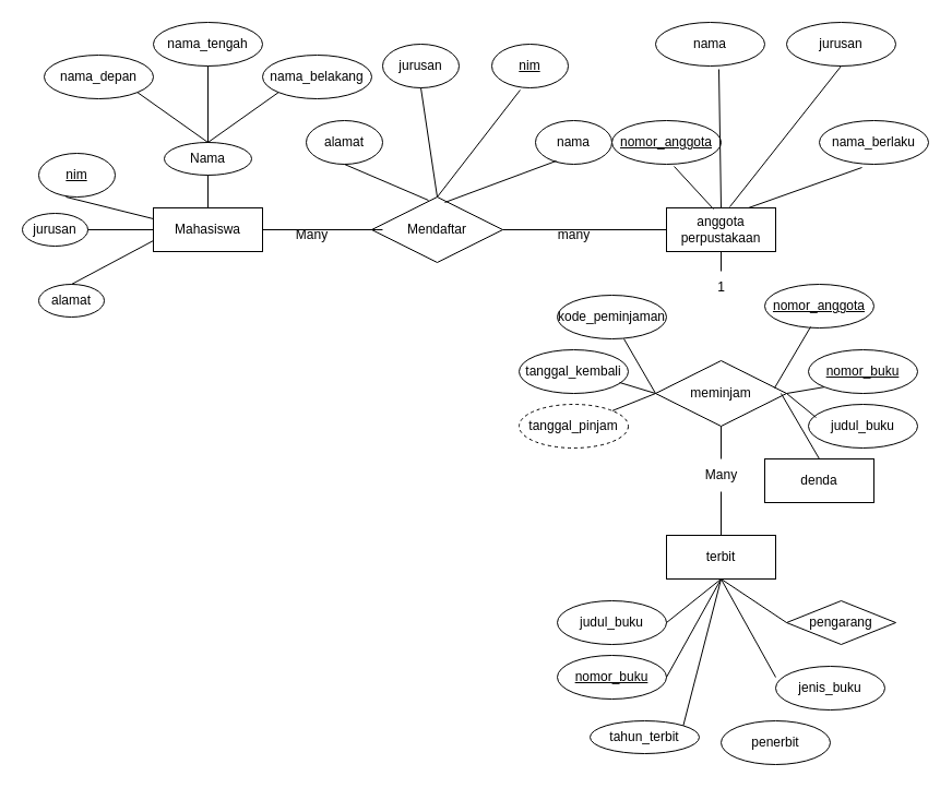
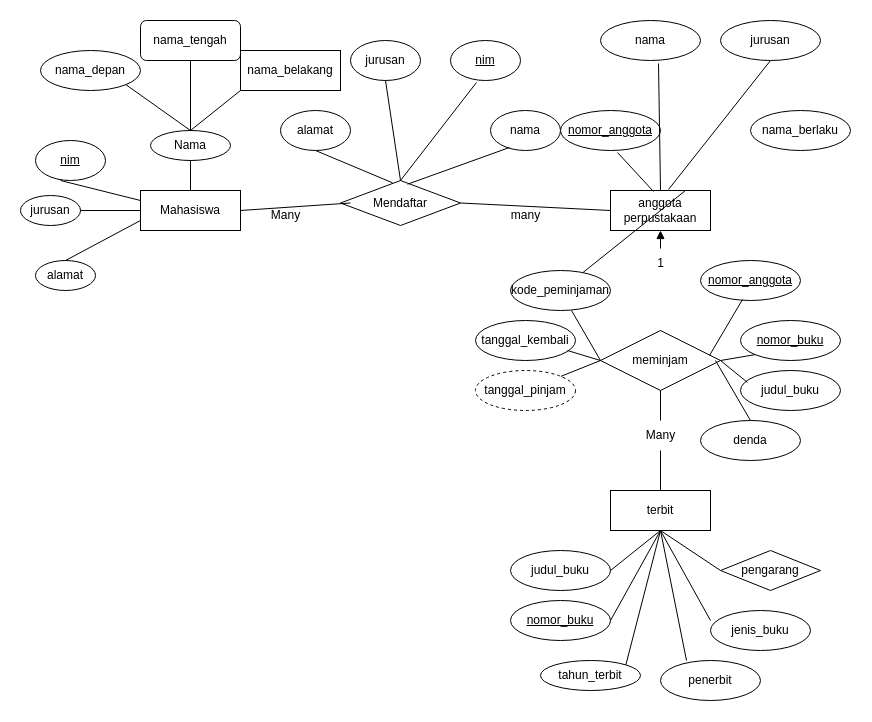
  <mxCell id="0" />
  <mxCell id="1" parent="0" />
  <mxCell id="2" value="Mahasiswa" style="whiteSpace=wrap;html=1;align=center;" vertex="1" parent="1"><mxGeometry x="140" y="190" width="100" height="40" as="geometry" /></mxCell>
  <mxCell id="3" value="anggota&lt;div&gt;perpustakaan&lt;/div&gt;" style="whiteSpace=wrap;html=1;align=center;" vertex="1" parent="1"><mxGeometry x="610" y="190" width="100" height="40" as="geometry" /></mxCell>
- <mxCell id="4" value="Mendaftar" style="shape=rhombus;perimeter=rhombusPerimeter;whiteSpace=wrap;html=1;align=center;" vertex="1" parent="1"><mxGeometry x="340" y="180" width="120" height="60" as="geometry" /></mxCell>
+ <mxCell id="4" value="Mendaftar" style="shape=rhombus;perimeter=rhombusPerimeter;whiteSpace=wrap;html=1;align=center;" vertex="1" parent="1"><mxGeometry x="340" y="180" width="120" height="45" as="geometry" /></mxCell>
  <mxCell id="5" value="" style="endArrow=none;html=1;rounded=0;exitX=1;exitY=0.5;exitDx=0;exitDy=0;exitPerimeter=0;entryX=0.083;entryY=0.5;entryDx=0;entryDy=0;entryPerimeter=0;" edge="1" parent="1" source="2" target="4"><mxGeometry relative="1" as="geometry"><mxPoint x="220" y="210" as="sourcePoint" /><mxPoint x="340" y="210" as="targetPoint" /></mxGeometry></mxCell>
  <mxCell id="6" value="" style="endArrow=none;html=1;rounded=0;entryX=0;entryY=0.5;entryDx=0;entryDy=0;exitX=1;exitY=0.5;exitDx=0;exitDy=0;" edge="1" parent="1" source="4" target="3"><mxGeometry relative="1" as="geometry"><mxPoint x="490" y="210" as="sourcePoint" /><mxPoint x="600" y="210" as="targetPoint" /></mxGeometry></mxCell>
  <mxCell id="7" value="Nama" style="ellipse;whiteSpace=wrap;html=1;align=center;" vertex="1" parent="1"><mxGeometry x="150" y="130" width="80" height="30" as="geometry" /></mxCell>
  <mxCell id="8" value="nama_depan" style="ellipse;whiteSpace=wrap;html=1;align=center;" vertex="1" parent="1"><mxGeometry x="40" y="50" width="100" height="40" as="geometry" /></mxCell>
- <mxCell id="9" value="nama_tengah" style="ellipse;whiteSpace=wrap;html=1;align=center;" vertex="1" parent="1"><mxGeometry x="140" y="20" width="100" height="40" as="geometry" /></mxCell>
- <mxCell id="10" value="nama_belakang" style="ellipse;whiteSpace=wrap;html=1;align=center;" vertex="1" parent="1"><mxGeometry x="240" y="50" width="100" height="40" as="geometry" /></mxCell>
+ <mxCell id="9" value="nama_tengah" style="whiteSpace=wrap;html=1;align=center;rounded=1;" vertex="1" parent="1"><mxGeometry x="140" y="20" width="100" height="40" as="geometry" /></mxCell>
+ <mxCell id="10" value="nama_belakang" style="whiteSpace=wrap;html=1;align=center;rounded=0;" vertex="1" parent="1"><mxGeometry x="240" y="50" width="100" height="40" as="geometry" /></mxCell>
  <mxCell id="11" value="" style="endArrow=none;html=1;rounded=0;entryX=0.5;entryY=0;entryDx=0;entryDy=0;exitX=0.5;exitY=1;exitDx=0;exitDy=0;" edge="1" parent="1" source="7" target="2"><mxGeometry relative="1" as="geometry"><mxPoint x="120" y="170" as="sourcePoint" /><mxPoint x="280" y="170" as="targetPoint" /></mxGeometry></mxCell>
  <mxCell id="12" value="" style="endArrow=none;html=1;rounded=0;entryX=0.5;entryY=1;entryDx=0;entryDy=0;exitX=0.5;exitY=0;exitDx=0;exitDy=0;" edge="1" parent="1" source="7" target="9"><mxGeometry relative="1" as="geometry"><mxPoint x="80" y="90" as="sourcePoint" /><mxPoint x="240" y="90" as="targetPoint" /></mxGeometry></mxCell>
  <mxCell id="13" value="" style="endArrow=none;html=1;rounded=0;exitX=0;exitY=1;exitDx=0;exitDy=0;entryX=0.5;entryY=0;entryDx=0;entryDy=0;" edge="1" parent="1" source="10" target="7"><mxGeometry relative="1" as="geometry"><mxPoint x="250" y="140" as="sourcePoint" /><mxPoint x="410" y="140" as="targetPoint" /></mxGeometry></mxCell>
  <mxCell id="14" value="" style="endArrow=none;html=1;rounded=0;entryX=1;entryY=1;entryDx=0;entryDy=0;exitX=0.5;exitY=0;exitDx=0;exitDy=0;" edge="1" parent="1" source="7" target="8"><mxGeometry relative="1" as="geometry"><mxPoint x="190" y="130" as="sourcePoint" /><mxPoint x="210" y="130" as="targetPoint" /></mxGeometry></mxCell>
  <mxCell id="15" value="jurusan" style="ellipse;whiteSpace=wrap;html=1;align=center;" vertex="1" parent="1"><mxGeometry x="20" y="195" width="60" height="30" as="geometry" /></mxCell>
  <mxCell id="16" value="nim" style="ellipse;whiteSpace=wrap;html=1;align=center;fontStyle=4;" vertex="1" parent="1"><mxGeometry x="35" y="140" width="70" height="40" as="geometry" /></mxCell>
  <mxCell id="17" value="alamat" style="ellipse;whiteSpace=wrap;html=1;align=center;" vertex="1" parent="1"><mxGeometry x="35" y="260" width="60" height="30" as="geometry" /></mxCell>
  <mxCell id="18" value="" style="endArrow=none;html=1;rounded=0;exitX=1;exitY=0.5;exitDx=0;exitDy=0;entryX=0;entryY=0.5;entryDx=0;entryDy=0;" edge="1" parent="1" source="15" target="2"><mxGeometry relative="1" as="geometry"><mxPoint x="130" y="260" as="sourcePoint" /><mxPoint x="290" y="260" as="targetPoint" /></mxGeometry></mxCell>
  <mxCell id="19" value="" style="endArrow=none;html=1;rounded=0;exitX=0.5;exitY=0;exitDx=0;exitDy=0;entryX=0;entryY=0.75;entryDx=0;entryDy=0;" edge="1" parent="1" source="17" target="2"><mxGeometry relative="1" as="geometry"><mxPoint x="140" y="270" as="sourcePoint" /><mxPoint x="300" y="270" as="targetPoint" /></mxGeometry></mxCell>
  <mxCell id="20" value="" style="endArrow=none;html=1;rounded=0;entryX=0;entryY=0.25;entryDx=0;entryDy=0;exitX=0.357;exitY=1;exitDx=0;exitDy=0;exitPerimeter=0;" edge="1" parent="1" source="16" target="2"><mxGeometry relative="1" as="geometry"><mxPoint x="70" y="180" as="sourcePoint" /><mxPoint x="230" y="180" as="targetPoint" /></mxGeometry></mxCell>
  <mxCell id="21" value="jurusan" style="ellipse;whiteSpace=wrap;html=1;align=center;" vertex="1" parent="1"><mxGeometry x="350" y="40" width="70" height="40" as="geometry" /></mxCell>
  <mxCell id="22" value="alamat" style="ellipse;whiteSpace=wrap;html=1;align=center;" vertex="1" parent="1"><mxGeometry x="280" y="110" width="70" height="40" as="geometry" /></mxCell>
  <mxCell id="23" value="nama" style="ellipse;whiteSpace=wrap;html=1;align=center;" vertex="1" parent="1"><mxGeometry x="490" y="110" width="70" height="40" as="geometry" /></mxCell>
  <mxCell id="24" value="nim" style="ellipse;whiteSpace=wrap;html=1;align=center;fontStyle=4;" vertex="1" parent="1"><mxGeometry x="450" y="40" width="70" height="40" as="geometry" /></mxCell>
  <mxCell id="25" value="" style="endArrow=none;html=1;rounded=0;exitX=0.5;exitY=1;exitDx=0;exitDy=0;entryX=0.5;entryY=0;entryDx=0;entryDy=0;" edge="1" parent="1" source="21" target="4"><mxGeometry relative="1" as="geometry"><mxPoint x="370" y="100" as="sourcePoint" /><mxPoint x="400" y="180" as="targetPoint" /></mxGeometry></mxCell>
  <mxCell id="26" value="" style="endArrow=none;html=1;rounded=0;exitX=0.5;exitY=0;exitDx=0;exitDy=0;entryX=0.371;entryY=1.05;entryDx=0;entryDy=0;entryPerimeter=0;" edge="1" parent="1" source="4" target="24"><mxGeometry relative="1" as="geometry"><mxPoint x="420" y="110" as="sourcePoint" /><mxPoint x="580" y="110" as="targetPoint" /></mxGeometry></mxCell>
  <mxCell id="27" value="" style="endArrow=none;html=1;rounded=0;entryX=0.433;entryY=0.05;entryDx=0;entryDy=0;entryPerimeter=0;exitX=0.5;exitY=1;exitDx=0;exitDy=0;" edge="1" parent="1" source="22" target="4"><mxGeometry relative="1" as="geometry"><mxPoint x="310" y="170" as="sourcePoint" /><mxPoint x="470" y="170" as="targetPoint" /></mxGeometry></mxCell>
  <mxCell id="28" value="" style="endArrow=none;html=1;rounded=0;exitX=0.558;exitY=0.083;exitDx=0;exitDy=0;exitPerimeter=0;entryX=0.271;entryY=0.925;entryDx=0;entryDy=0;entryPerimeter=0;" edge="1" parent="1" source="4" target="23"><mxGeometry relative="1" as="geometry"><mxPoint x="420" y="180" as="sourcePoint" /><mxPoint x="500" y="150" as="targetPoint" /></mxGeometry></mxCell>
  <mxCell id="29" value="nama" style="ellipse;whiteSpace=wrap;html=1;align=center;" vertex="1" parent="1"><mxGeometry x="600" y="20" width="100" height="40" as="geometry" /></mxCell>
  <mxCell id="30" value="jurusan" style="ellipse;whiteSpace=wrap;html=1;align=center;" vertex="1" parent="1"><mxGeometry x="720" y="20" width="100" height="40" as="geometry" /></mxCell>
  <mxCell id="31" value="nama_berlaku" style="ellipse;whiteSpace=wrap;html=1;align=center;" vertex="1" parent="1"><mxGeometry x="750" y="110" width="100" height="40" as="geometry" /></mxCell>
  <mxCell id="32" value="nomor_anggota" style="ellipse;whiteSpace=wrap;html=1;align=center;fontStyle=4;" vertex="1" parent="1"><mxGeometry x="560" y="110" width="100" height="40" as="geometry" /></mxCell>
  <mxCell id="33" value="" style="endArrow=none;html=1;rounded=0;exitX=0.58;exitY=1.075;exitDx=0;exitDy=0;exitPerimeter=0;entryX=0.5;entryY=0;entryDx=0;entryDy=0;" edge="1" parent="1" source="29" target="3"><mxGeometry relative="1" as="geometry"><mxPoint x="630" y="80" as="sourcePoint" /><mxPoint x="790" y="80" as="targetPoint" /></mxGeometry></mxCell>
  <mxCell id="34" value="" style="endArrow=none;html=1;rounded=0;entryX=0.5;entryY=1;entryDx=0;entryDy=0;exitX=0.58;exitY=-0.025;exitDx=0;exitDy=0;exitPerimeter=0;" edge="1" parent="1" source="3" target="30"><mxGeometry relative="1" as="geometry"><mxPoint x="680" y="90" as="sourcePoint" /><mxPoint x="840" y="90" as="targetPoint" /></mxGeometry></mxCell>
  <mxCell id="35" value="" style="endArrow=none;html=1;rounded=0;entryX=0.43;entryY=0.025;entryDx=0;entryDy=0;entryPerimeter=0;exitX=0.57;exitY=1.05;exitDx=0;exitDy=0;exitPerimeter=0;" edge="1" parent="1" source="32" target="3"><mxGeometry relative="1" as="geometry"><mxPoint x="500" y="160" as="sourcePoint" /><mxPoint x="660" y="160" as="targetPoint" /></mxGeometry></mxCell>
- <mxCell id="36" value="" style="endArrow=none;html=1;rounded=0;entryX=0.39;entryY=1.075;entryDx=0;entryDy=0;entryPerimeter=0;exitX=0.75;exitY=0;exitDx=0;exitDy=0;" edge="1" parent="1" source="3" target="31"><mxGeometry relative="1" as="geometry"><mxPoint x="610" y="250" as="sourcePoint" /><mxPoint x="770" y="250" as="targetPoint" /></mxGeometry></mxCell>
+ <mxCell id="36" value="" style="endArrow=none;html=1;rounded=0;exitX=0.75;exitY=0;exitDx=0;exitDy=0;" edge="1" parent="1" source="3" target="41"><mxGeometry relative="1" as="geometry"><mxPoint x="610" y="250" as="sourcePoint" /><mxPoint x="770" y="250" as="targetPoint" /></mxGeometry></mxCell>
  <mxCell id="37" value="meminjam" style="shape=rhombus;perimeter=rhombusPerimeter;whiteSpace=wrap;html=1;align=center;" vertex="1" parent="1"><mxGeometry x="600" y="330" width="120" height="60" as="geometry" /></mxCell>
- <mxCell id="38" value="" style="endArrow=none;html=1;rounded=0;exitX=0.5;exitY=0;exitDx=0;exitDy=0;entryX=0.5;entryY=1;entryDx=0;entryDy=0;" edge="1" parent="1" source="69" target="3"><mxGeometry relative="1" as="geometry"><mxPoint x="600" y="270" as="sourcePoint" /><mxPoint x="760" y="270" as="targetPoint" /></mxGeometry></mxCell>
+ <mxCell id="38" value="" style="endArrow=block;html=1;rounded=0;exitX=0.5;exitY=0;exitDx=0;exitDy=0;entryX=0.5;entryY=1;entryDx=0;entryDy=0;" edge="1" parent="1" source="69" target="3"><mxGeometry relative="1" as="geometry"><mxPoint x="600" y="270" as="sourcePoint" /><mxPoint x="760" y="270" as="targetPoint" /></mxGeometry></mxCell>
  <mxCell id="39" value="tanggal_pinjam" style="ellipse;whiteSpace=wrap;html=1;align=center;dashed=1;" vertex="1" parent="1"><mxGeometry x="475" y="370" width="100" height="40" as="geometry" /></mxCell>
  <mxCell id="40" value="tanggal_kembali" style="ellipse;whiteSpace=wrap;html=1;align=center;" vertex="1" parent="1"><mxGeometry x="475" y="320" width="100" height="40" as="geometry" /></mxCell>
  <mxCell id="41" value="kode_peminjaman" style="ellipse;whiteSpace=wrap;html=1;align=center;" vertex="1" parent="1"><mxGeometry x="510" y="270" width="100" height="40" as="geometry" /></mxCell>
  <mxCell id="42" value="" style="endArrow=none;html=1;rounded=0;exitX=0.92;exitY=0.75;exitDx=0;exitDy=0;entryX=0;entryY=0.5;entryDx=0;entryDy=0;exitPerimeter=0;" edge="1" parent="1" source="40" target="37"><mxGeometry relative="1" as="geometry"><mxPoint x="590" y="340" as="sourcePoint" /><mxPoint x="750" y="340" as="targetPoint" /></mxGeometry></mxCell>
  <mxCell id="43" value="" style="endArrow=none;html=1;rounded=0;exitX=1;exitY=0;exitDx=0;exitDy=0;entryX=0;entryY=0.5;entryDx=0;entryDy=0;" edge="1" parent="1" source="39" target="37"><mxGeometry relative="1" as="geometry"><mxPoint x="610" y="400" as="sourcePoint" /><mxPoint x="770" y="400" as="targetPoint" /></mxGeometry></mxCell>
  <mxCell id="44" value="" style="endArrow=none;html=1;rounded=0;exitX=0.61;exitY=1;exitDx=0;exitDy=0;entryX=0;entryY=0.5;entryDx=0;entryDy=0;exitPerimeter=0;" edge="1" parent="1" source="41" target="37"><mxGeometry relative="1" as="geometry"><mxPoint x="650" y="300" as="sourcePoint" /><mxPoint x="810" y="300" as="targetPoint" /></mxGeometry></mxCell>
  <mxCell id="45" value="nomor_buku" style="ellipse;whiteSpace=wrap;html=1;align=center;fontStyle=4;" vertex="1" parent="1"><mxGeometry x="740" y="320" width="100" height="40" as="geometry" /></mxCell>
- <mxCell id="46" value="denda" style="whiteSpace=wrap;html=1;align=center;rounded=0;" vertex="1" parent="1"><mxGeometry x="700" y="420" width="100" height="40" as="geometry" /></mxCell>
+ <mxCell id="46" value="denda" style="ellipse;whiteSpace=wrap;html=1;align=center;" vertex="1" parent="1"><mxGeometry x="700" y="420" width="100" height="40" as="geometry" /></mxCell>
  <mxCell id="47" value="judul_buku" style="ellipse;whiteSpace=wrap;html=1;align=center;" vertex="1" parent="1"><mxGeometry x="740" y="370" width="100" height="40" as="geometry" /></mxCell>
  <mxCell id="48" value="nomor_anggota" style="ellipse;whiteSpace=wrap;html=1;align=center;fontStyle=4;" vertex="1" parent="1"><mxGeometry x="700" y="260" width="100" height="40" as="geometry" /></mxCell>
  <mxCell id="49" value="" style="endArrow=none;html=1;rounded=0;entryX=0.42;entryY=0.975;entryDx=0;entryDy=0;entryPerimeter=0;exitX=0.908;exitY=0.417;exitDx=0;exitDy=0;exitPerimeter=0;" edge="1" parent="1" source="37" target="48"><mxGeometry relative="1" as="geometry"><mxPoint x="610" y="310" as="sourcePoint" /><mxPoint x="770" y="310" as="targetPoint" /></mxGeometry></mxCell>
  <mxCell id="50" value="" style="endArrow=none;html=1;rounded=0;entryX=0;entryY=1;entryDx=0;entryDy=0;exitX=1;exitY=0.5;exitDx=0;exitDy=0;" edge="1" parent="1" source="37" target="45"><mxGeometry relative="1" as="geometry"><mxPoint x="650" y="370" as="sourcePoint" /><mxPoint x="810" y="370" as="targetPoint" /></mxGeometry></mxCell>
  <mxCell id="51" value="" style="endArrow=none;html=1;rounded=0;entryX=0.07;entryY=0.3;entryDx=0;entryDy=0;entryPerimeter=0;" edge="1" parent="1" target="47"><mxGeometry relative="1" as="geometry"><mxPoint x="720" y="360" as="sourcePoint" /><mxPoint x="780" y="400" as="targetPoint" /></mxGeometry></mxCell>
  <mxCell id="52" value="" style="endArrow=none;html=1;rounded=0;exitX=0.5;exitY=0;exitDx=0;exitDy=0;entryX=0.958;entryY=0.5;entryDx=0;entryDy=0;entryPerimeter=0;" edge="1" parent="1" source="46" target="37"><mxGeometry relative="1" as="geometry"><mxPoint x="560" y="410" as="sourcePoint" /><mxPoint x="710" y="360" as="targetPoint" /></mxGeometry></mxCell>
  <mxCell id="53" value="terbit" style="whiteSpace=wrap;html=1;align=center;" vertex="1" parent="1"><mxGeometry x="610" y="490" width="100" height="40" as="geometry" /></mxCell>
  <mxCell id="54" value="" style="endArrow=none;html=1;rounded=0;entryX=0.5;entryY=1;entryDx=0;entryDy=0;exitX=0.5;exitY=0;exitDx=0;exitDy=0;" edge="1" parent="1" source="68" target="37"><mxGeometry relative="1" as="geometry"><mxPoint x="530" y="480" as="sourcePoint" /><mxPoint x="690" y="480" as="targetPoint" /></mxGeometry></mxCell>
  <mxCell id="55" value="nomor_buku" style="ellipse;whiteSpace=wrap;html=1;align=center;fontStyle=4;" vertex="1" parent="1"><mxGeometry x="510" y="600" width="100" height="40" as="geometry" /></mxCell>
  <mxCell id="56" value="pengarang" style="rhombus;whiteSpace=wrap;html=1;align=center;" vertex="1" parent="1"><mxGeometry x="720" y="550" width="100" height="40" as="geometry" /></mxCell>
  <mxCell id="57" value="jenis_buku" style="ellipse;whiteSpace=wrap;html=1;align=center;" vertex="1" parent="1"><mxGeometry x="710" y="610" width="100" height="40" as="geometry" /></mxCell>
  <mxCell id="58" value="tahun_terbit" style="ellipse;whiteSpace=wrap;html=1;align=center;" vertex="1" parent="1"><mxGeometry x="540" y="660" width="100" height="30" as="geometry" /></mxCell>
  <mxCell id="59" value="penerbit" style="ellipse;whiteSpace=wrap;html=1;align=center;" vertex="1" parent="1"><mxGeometry x="660" y="660" width="100" height="40" as="geometry" /></mxCell>
  <mxCell id="60" value="judul_buku" style="ellipse;whiteSpace=wrap;html=1;align=center;" vertex="1" parent="1"><mxGeometry x="510" y="550" width="100" height="40" as="geometry" /></mxCell>
  <mxCell id="61" value="" style="endArrow=none;html=1;rounded=0;entryX=0.5;entryY=1;entryDx=0;entryDy=0;exitX=1;exitY=0.5;exitDx=0;exitDy=0;" edge="1" parent="1" source="60" target="53"><mxGeometry relative="1" as="geometry"><mxPoint x="500" y="540" as="sourcePoint" /><mxPoint x="660" y="540" as="targetPoint" /></mxGeometry></mxCell>
  <mxCell id="62" value="" style="endArrow=none;html=1;rounded=0;exitX=1;exitY=0.5;exitDx=0;exitDy=0;entryX=0.5;entryY=1;entryDx=0;entryDy=0;" edge="1" parent="1" source="55" target="53"><mxGeometry relative="1" as="geometry"><mxPoint x="650" y="600" as="sourcePoint" /><mxPoint x="810" y="600" as="targetPoint" /></mxGeometry></mxCell>
  <mxCell id="63" value="" style="endArrow=none;html=1;rounded=0;exitX=1;exitY=0;exitDx=0;exitDy=0;entryX=0.5;entryY=1;entryDx=0;entryDy=0;" edge="1" parent="1" source="58" target="53"><mxGeometry relative="1" as="geometry"><mxPoint x="650" y="600" as="sourcePoint" /><mxPoint x="810" y="600" as="targetPoint" /></mxGeometry></mxCell>
+ <mxCell id="64" value="" style="endArrow=none;html=1;rounded=0;exitX=0.5;exitY=1;exitDx=0;exitDy=0;entryX=0.26;entryY=0;entryDx=0;entryDy=0;entryPerimeter=0;" edge="1" parent="1" source="53" target="59"><mxGeometry relative="1" as="geometry"><mxPoint x="700" y="540" as="sourcePoint" /><mxPoint x="860" y="540" as="targetPoint" /></mxGeometry></mxCell>
  <mxCell id="65" value="" style="endArrow=none;html=1;rounded=0;entryX=0;entryY=0.5;entryDx=0;entryDy=0;exitX=0.5;exitY=1;exitDx=0;exitDy=0;" edge="1" parent="1" source="53" target="56"><mxGeometry relative="1" as="geometry"><mxPoint x="690" y="540" as="sourcePoint" /><mxPoint x="850" y="540" as="targetPoint" /></mxGeometry></mxCell>
  <mxCell id="66" value="" style="endArrow=none;html=1;rounded=0;exitX=0.5;exitY=1;exitDx=0;exitDy=0;" edge="1" parent="1" source="53"><mxGeometry relative="1" as="geometry"><mxPoint x="720" y="520" as="sourcePoint" /><mxPoint x="710" y="620" as="targetPoint" /></mxGeometry></mxCell>
  <mxCell id="67" value="" style="endArrow=none;html=1;rounded=0;entryX=0.5;entryY=1;entryDx=0;entryDy=0;exitX=0.5;exitY=0;exitDx=0;exitDy=0;" edge="1" parent="1" source="53" target="68"><mxGeometry relative="1" as="geometry"><mxPoint x="660" y="490" as="sourcePoint" /><mxPoint x="660" y="390" as="targetPoint" /></mxGeometry></mxCell>
  <mxCell id="68" value="Many" style="text;html=1;align=center;verticalAlign=middle;resizable=0;points=[];autosize=1;strokeColor=none;fillColor=none;" vertex="1" parent="1"><mxGeometry x="635" y="420" width="50" height="30" as="geometry" /></mxCell>
  <mxCell id="69" value="1" style="text;html=1;align=center;verticalAlign=middle;resizable=0;points=[];autosize=1;strokeColor=none;fillColor=none;" vertex="1" parent="1"><mxGeometry x="645" y="248" width="30" height="30" as="geometry" /></mxCell>
  <mxCell id="70" value="many" style="text;html=1;align=center;verticalAlign=middle;resizable=0;points=[];autosize=1;strokeColor=none;fillColor=none;" vertex="1" parent="1"><mxGeometry x="500" y="200" width="50" height="30" as="geometry" /></mxCell>
  <mxCell id="71" value="Many" style="text;html=1;align=center;verticalAlign=middle;resizable=0;points=[];autosize=1;strokeColor=none;fillColor=none;" vertex="1" parent="1"><mxGeometry x="260" y="200" width="50" height="30" as="geometry" /></mxCell>
